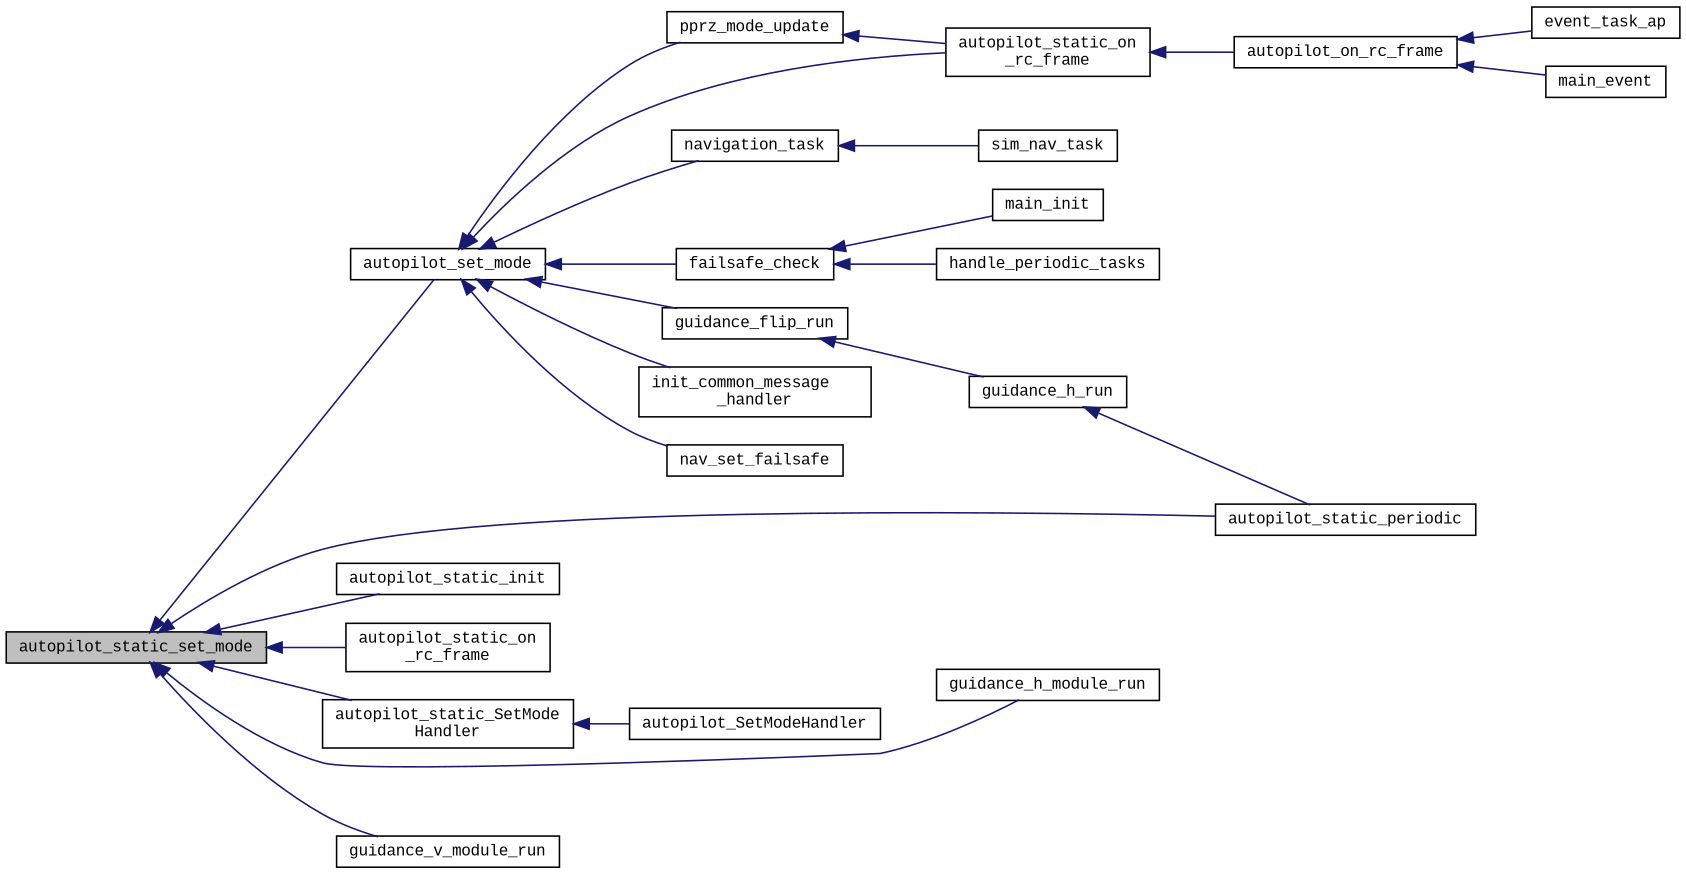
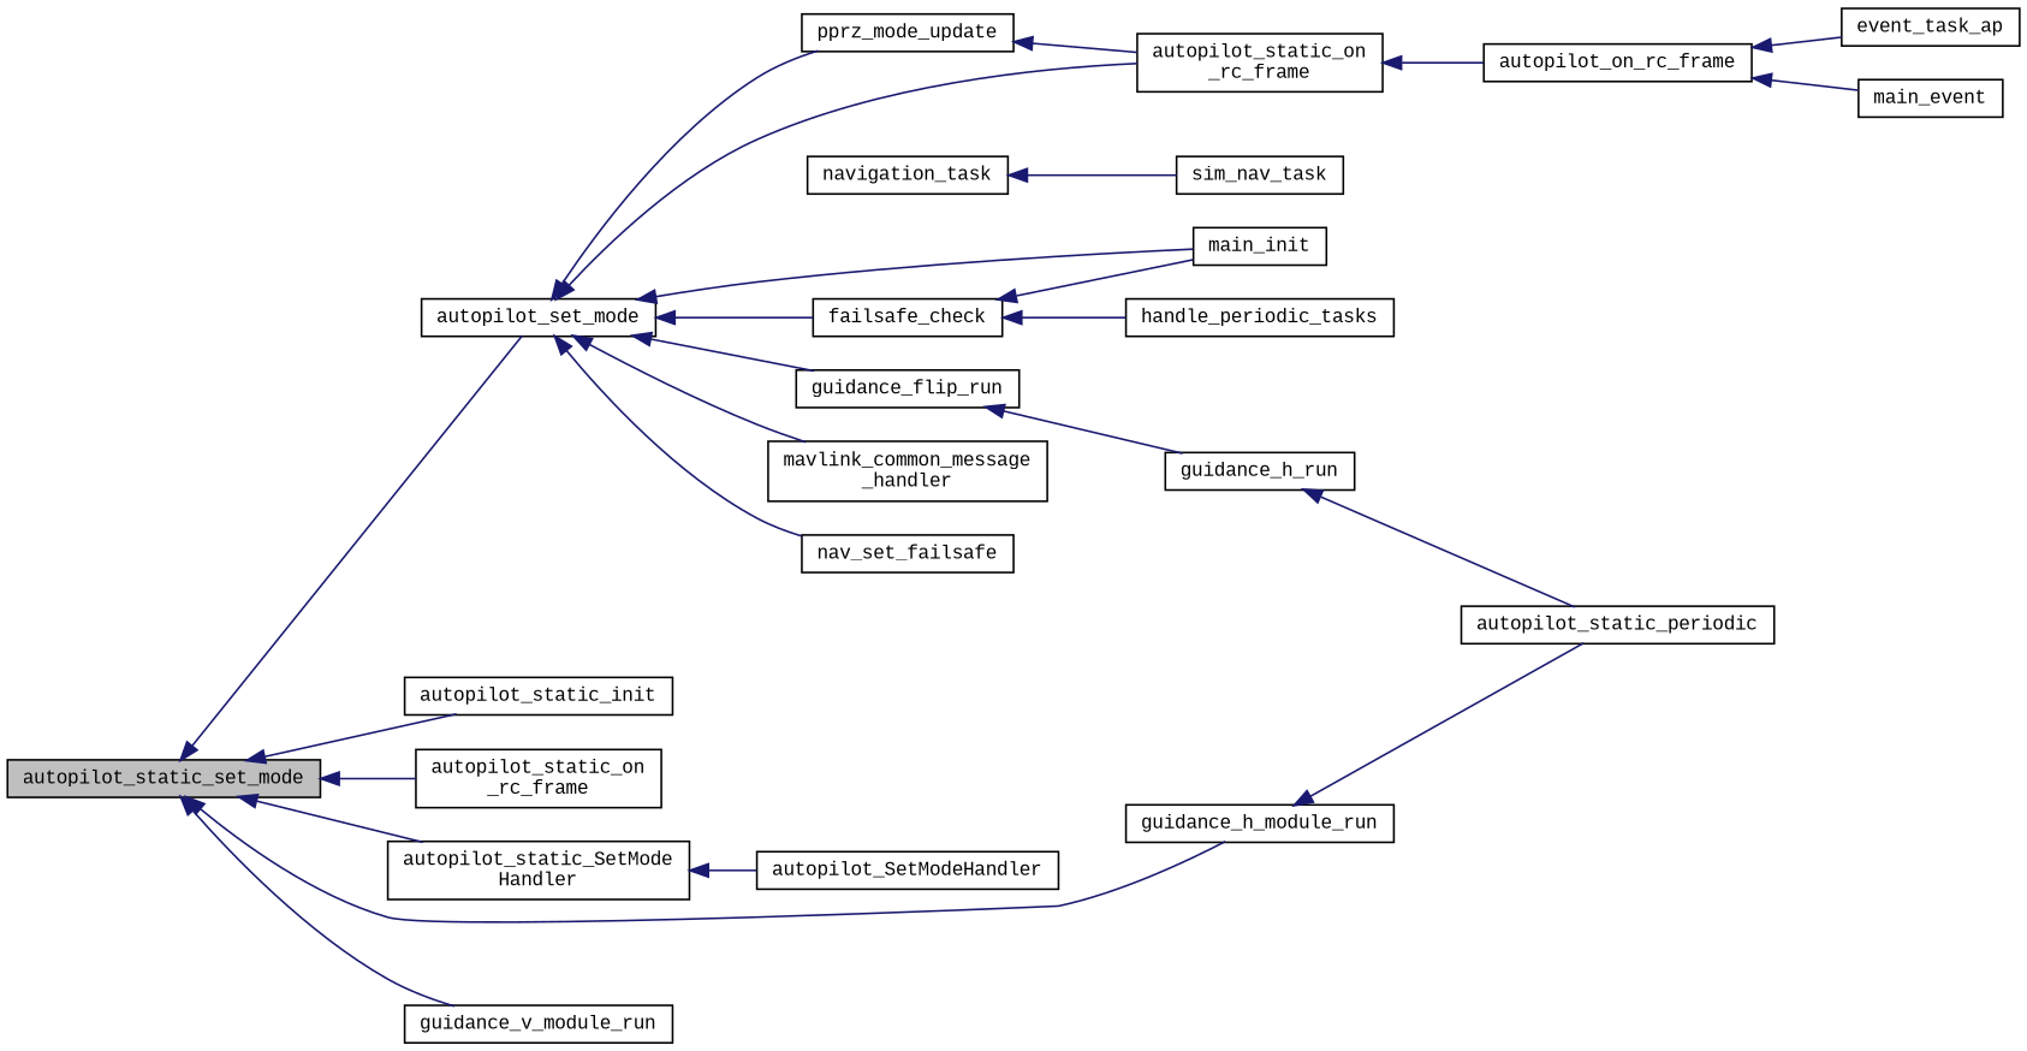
  digraph {
    fontname="Liberation Mono"
    rankdir=LR
    node [color=black fillcolor=white fontname="Liberation Mono" fontsize=10 shape=record style=filled]
    edge [color=midnightblue dir=back fontname="Liberation Mono" fontsize=10 labelfontname=FreeSans labelfontsize=10 style=solid]
    n1 [fillcolor=grey75 fontcolor=black height=0.2 label=autopilot_static_set_mode width=0.4]
    n2 [height=0.2 label=autopilot_set_mode width=0.4]
    n3 [height=0.2 label=autopilot_static_periodic width=0.4]
    n4 [height=0.2 label=autopilot_static_init width=0.4]
    n5 [height=0.2 label="autopilot_static_on\l_rc_frame" width=0.4]
    n6 [height=0.2 label="autopilot_static_SetMode\lHandler" width=0.4]
    n7 [height=0.2 label=guidance_h_module_run width=0.4]
    n8 [height=0.2 label=guidance_v_module_run width=0.4]
    n9 [height=0.2 label="autopilot_static_on\l_rc_frame" width=0.4]
    n10 [height=0.2 label=failsafe_check width=0.4]
    n11 [height=0.2 label=guidance_flip_run width=0.4]
-   n12 [height=0.2 label="init_common_message\l_handler" width=0.4]
+   n12 [height=0.2 label="mavlink_common_message\l_handler" width=0.4]
    n13 [height=0.2 label=nav_set_failsafe width=0.4]
    n14 [height=0.2 label=navigation_task width=0.4]
    n15 [height=0.2 label=pprz_mode_update width=0.4]
    n16 [height=0.2 label=autopilot_SetModeHandler width=0.4]
    n17 [height=0.2 label=autopilot_on_rc_frame width=0.4]
    n18 [height=0.2 label=main_init width=0.4]
    n19 [height=0.2 label=handle_periodic_tasks width=0.4]
    n20 [height=0.2 label=guidance_h_run width=0.4]
    n21 [height=0.2 label=sim_nav_task width=0.4]
    n22 [height=0.2 label=event_task_ap width=0.4]
    n23 [height=0.2 label=main_event width=0.4]
    n1 -> n2
-   n1 -> n3
+   n7 -> n3
    n1 -> n4
    n1 -> n5
    n1 -> n6
    n1 -> n7
    n1 -> n8
    n2 -> n9
    n2 -> n10
    n2 -> n11
    n2 -> n12
    n2 -> n13
-   n2 -> n14
+   n2 -> n18
    n2 -> n15
    n6 -> n16
    n9 -> n17
    n10 -> n18
    n10 -> n19
    n11 -> n20
    n14 -> n21
    n15 -> n9
    n17 -> n22
    n17 -> n23
    n20 -> n3
  }
